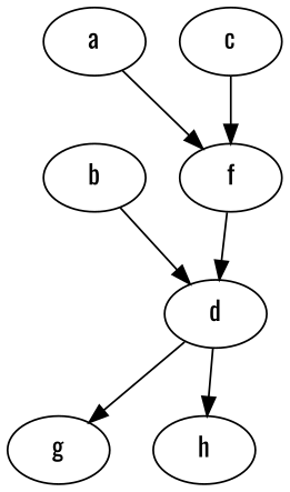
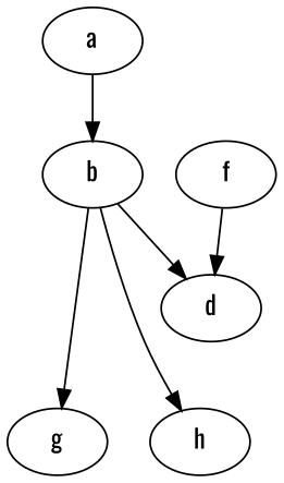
  digraph {
    fontname=Oswald
    node [Processor=1 Weight=2 fontname=Oswald]
    edge [Weight=1 fontname=Oswald]
    a [Start=0]
    b [Start=2 Weight=3]
    d [Start=14 Weight=1]
-   c [Start=5 Weight=5]
    f [Start=12]
    g [Start=15 Weight=5]
    h [Start=20]
-   a -> f
+   a -> b
    b -> d [Weight=4]
-   d -> g
-   d -> h [Weight=2]
-   c -> f
+   b -> g
+   b -> h [Weight=2]
    f -> d [Weight=4]
  }
